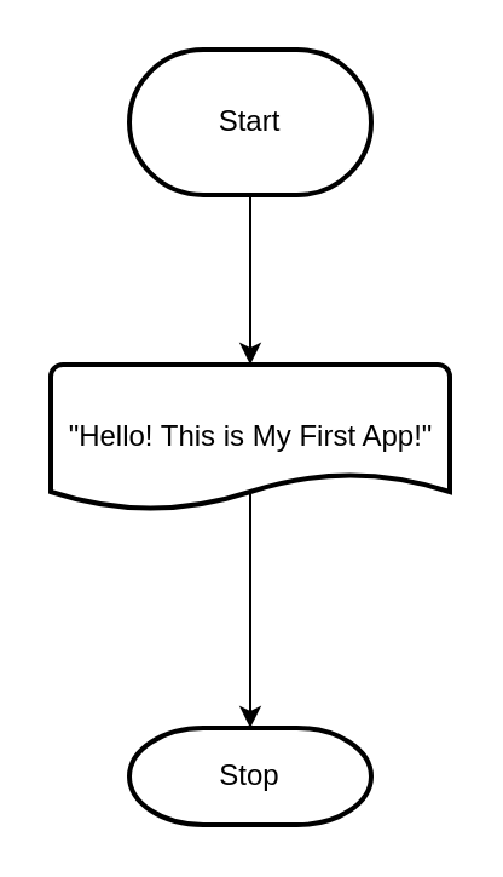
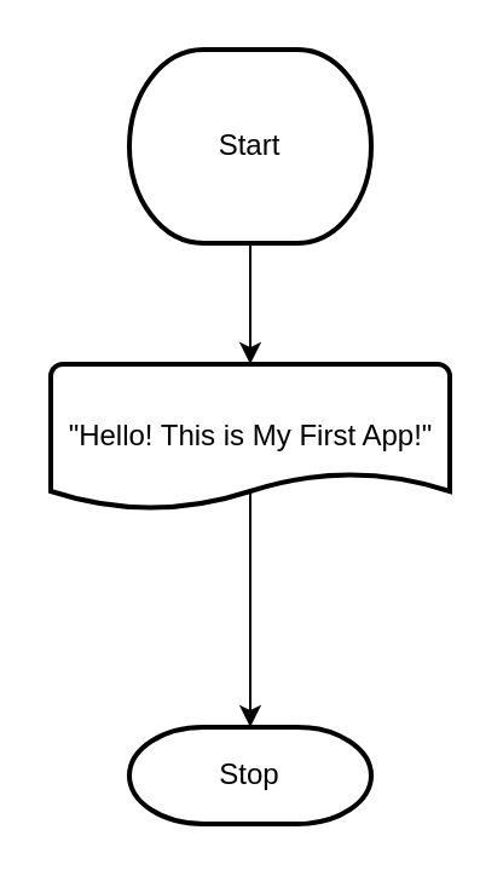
  <mxCell id="0" />
  <mxCell id="1" parent="0" />
  <mxCell id="2" style="edgeStyle=none;html=1;exitX=0.5;exitY=1;exitDx=0;exitDy=0;exitPerimeter=0;entryX=0.5;entryY=0;entryDx=0;entryDy=0;entryPerimeter=0;strokeColor=#000000;" edge="1" parent="1" source="3" target="5"><mxGeometry relative="1" as="geometry" /></mxCell>
- <mxCell id="3" value="Start" style="strokeWidth=2;html=1;shape=mxgraph.flowchart.terminator;whiteSpace=wrap;" vertex="1" parent="1"><mxGeometry x="53" y="20" width="100" height="60" as="geometry" /></mxCell>
+ <mxCell id="3" value="Start" style="strokeWidth=2;html=1;shape=mxgraph.flowchart.terminator;whiteSpace=wrap;" vertex="1" parent="1"><mxGeometry x="53" y="20" width="100" height="80" as="geometry" /></mxCell>
  <mxCell id="4" style="edgeStyle=none;html=1;strokeColor=#000000;" edge="1" parent="1" target="6"><mxGeometry relative="1" as="geometry"><mxPoint x="103" y="200" as="sourcePoint" /></mxGeometry></mxCell>
  <mxCell id="5" value="&quot;Hello! This is My First App!&quot;" style="strokeWidth=2;html=1;shape=mxgraph.flowchart.document2;whiteSpace=wrap;size=0.25;" vertex="1" parent="1"><mxGeometry x="20.5" y="150" width="165" height="60" as="geometry" /></mxCell>
  <mxCell id="6" value="Stop" style="strokeWidth=2;html=1;shape=mxgraph.flowchart.terminator;whiteSpace=wrap;" vertex="1" parent="1"><mxGeometry x="53" y="300" width="100" height="40" as="geometry" /></mxCell>
